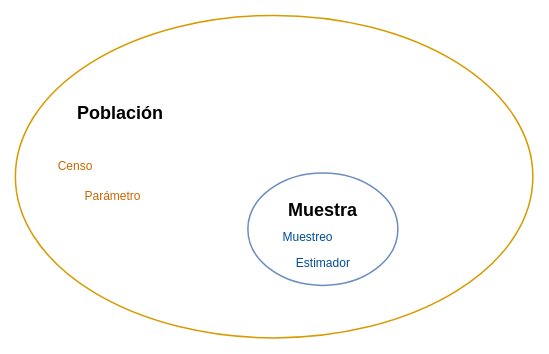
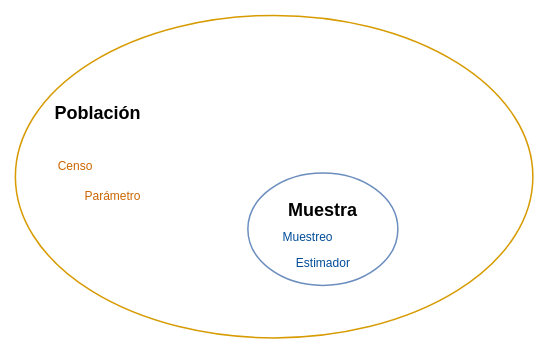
  <mxCell id="0" />
  <mxCell id="1" parent="0" />
  <mxCell id="2" value="" style="ellipse;whiteSpace=wrap;html=1;fillColor=none;strokeColor=#d79b00;strokeWidth=2;fontSize=16;" parent="1" vertex="1"><mxGeometry x="20" y="20" width="690" height="430" as="geometry" /></mxCell>
  <mxCell id="3" value="" style="ellipse;whiteSpace=wrap;html=1;fillColor=none;strokeColor=#6c8ebf;strokeWidth=2;fontSize=16;" parent="1" vertex="1"><mxGeometry x="330" y="230" width="200" height="150" as="geometry" /></mxCell>
- <mxCell id="4" value="&lt;b style=&quot;font-size: 24px;&quot;&gt;&lt;font style=&quot;font-size: 24px;&quot;&gt;Población&lt;/font&gt;&lt;/b&gt;" style="rounded=0;whiteSpace=wrap;html=1;fillColor=none;strokeColor=none;strokeWidth=2;fontSize=24;" parent="1" vertex="1"><mxGeometry x="100" y="120" width="120" height="60" as="geometry" /></mxCell>
+ <mxCell id="4" value="&lt;b style=&quot;font-size: 24px;&quot;&gt;&lt;font style=&quot;font-size: 24px;&quot;&gt;Población&lt;/font&gt;&lt;/b&gt;" style="rounded=0;whiteSpace=wrap;html=1;fillColor=none;strokeColor=none;strokeWidth=2;fontSize=24;" parent="1" vertex="1"><mxGeometry x="70" y="120" width="120" height="60" as="geometry" /></mxCell>
  <mxCell id="5" value="&lt;font size=&quot;1&quot;&gt;&lt;b style=&quot;font-size: 24px&quot;&gt;Muestra&lt;/b&gt;&lt;/font&gt;" style="rounded=0;whiteSpace=wrap;html=1;strokeColor=none;fillColor=none;strokeWidth=2;fontSize=20;" parent="1" vertex="1"><mxGeometry x="370" y="250" width="120" height="60" as="geometry" /></mxCell>
  <mxCell id="6" value="&lt;font style=&quot;font-size: 16px&quot; color=&quot;#cc6600&quot;&gt;&lt;span style=&quot;font-size: 16px&quot;&gt;Parámetro&lt;/span&gt;&lt;/font&gt;" style="rounded=0;whiteSpace=wrap;html=1;strokeColor=none;fillColor=none;fontStyle=0;strokeWidth=2;fontSize=16;" parent="1" vertex="1"><mxGeometry x="90" y="230" width="120" height="60" as="geometry" /></mxCell>
  <mxCell id="7" value="&lt;font style=&quot;font-size: 16px;&quot; color=&quot;#cc6600&quot;&gt;&lt;span style=&quot;font-size: 16px;&quot;&gt;Censo&lt;/span&gt;&lt;/font&gt;" style="rounded=0;whiteSpace=wrap;html=1;strokeColor=none;fillColor=none;fontStyle=0;strokeWidth=2;fontSize=16;" parent="1" vertex="1"><mxGeometry x="40" y="190" width="120" height="60" as="geometry" /></mxCell>
  <mxCell id="8" value="&lt;font color=&quot;#004c99&quot; style=&quot;font-size: 16px;&quot;&gt;&lt;span style=&quot;font-size: 16px;&quot;&gt;Muestreo&lt;/span&gt;&lt;/font&gt;" style="rounded=0;whiteSpace=wrap;html=1;strokeColor=none;fillColor=none;fontStyle=0;strokeWidth=2;fontSize=16;" parent="1" vertex="1"><mxGeometry x="350" y="300" width="120" height="30" as="geometry" /></mxCell>
  <mxCell id="9" value="&lt;font color=&quot;#004c99&quot; style=&quot;font-size: 16px&quot;&gt;&lt;span style=&quot;font-size: 16px&quot;&gt;Estimador&lt;/span&gt;&lt;/font&gt;" style="rounded=0;whiteSpace=wrap;html=1;strokeColor=none;fillColor=none;fontStyle=0;strokeWidth=2;fontSize=16;" parent="1" vertex="1"><mxGeometry x="383.5" y="330" width="93" height="40" as="geometry" /></mxCell>
